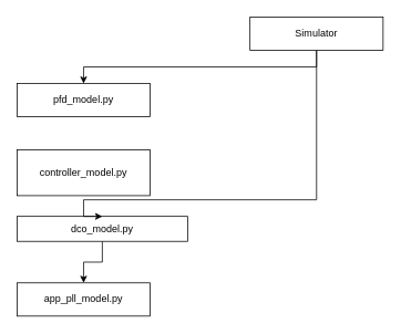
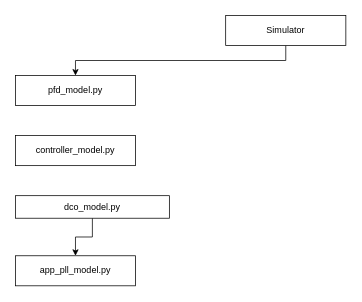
  <mxCell id="0" />
  <mxCell id="1" parent="0" />
  <mxCell id="2" value="app_pll_model.py" style="rounded=0;whiteSpace=wrap;html=1;" parent="1" vertex="1"><mxGeometry x="20" y="340" width="160" height="40" as="geometry" /></mxCell>
  <mxCell id="3" value="" style="edgeStyle=orthogonalEdgeStyle;rounded=0;orthogonalLoop=1;jettySize=auto;html=1;" parent="1" source="4" target="2" edge="1"><mxGeometry relative="1" as="geometry" /></mxCell>
  <mxCell id="4" value="dco_model.py" style="rounded=0;whiteSpace=wrap;html=1;" parent="1" vertex="1"><mxGeometry x="20" y="260" width="205" height="30" as="geometry" /></mxCell>
- <mxCell id="5" value="controller_model.py" style="rounded=0;whiteSpace=wrap;html=1;" parent="1" vertex="1"><mxGeometry x="20" y="180" width="160" height="55" as="geometry" /></mxCell>
+ <mxCell id="5" value="controller_model.py" style="rounded=0;whiteSpace=wrap;html=1;" parent="1" vertex="1"><mxGeometry x="20" y="180" width="160" height="40" as="geometry" /></mxCell>
  <mxCell id="6" value="pfd_model.py" style="rounded=0;whiteSpace=wrap;html=1;" parent="1" vertex="1"><mxGeometry x="20" y="100" width="160" height="40" as="geometry" /></mxCell>
  <mxCell id="7" style="edgeStyle=orthogonalEdgeStyle;rounded=0;orthogonalLoop=1;jettySize=auto;html=1;exitX=0.5;exitY=1;exitDx=0;exitDy=0;entryX=0.5;entryY=0;entryDx=0;entryDy=0;" edge="1" parent="1" source="9" target="6"><mxGeometry relative="1" as="geometry" /></mxCell>
- <mxCell id="8" style="edgeStyle=orthogonalEdgeStyle;rounded=0;orthogonalLoop=1;jettySize=auto;html=1;exitX=0.5;exitY=1;exitDx=0;exitDy=0;entryX=0.5;entryY=0;entryDx=0;entryDy=0;" edge="1" parent="1" source="9" target="4"><mxGeometry relative="1" as="geometry"><Array as="points"><mxPoint x="380" y="240" /><mxPoint x="100" y="240" /></Array></mxGeometry></mxCell>
  <mxCell id="9" value="Simulator" style="rounded=0;whiteSpace=wrap;html=1;" vertex="1" parent="1"><mxGeometry x="300" y="20" width="160" height="40" as="geometry" /></mxCell>
